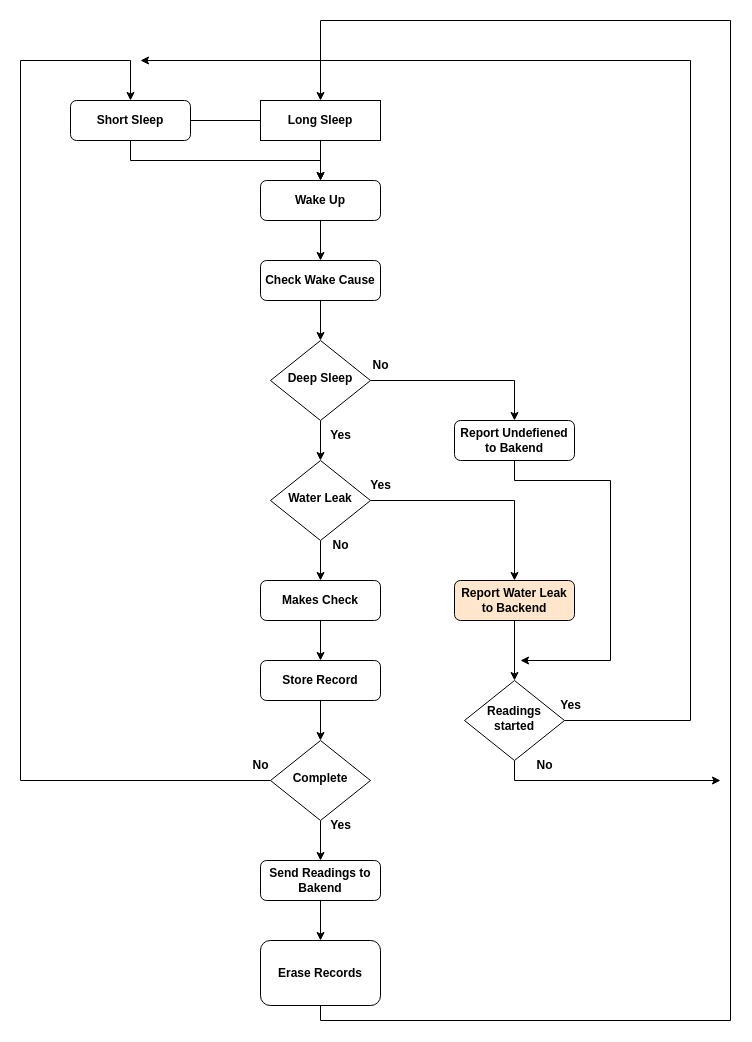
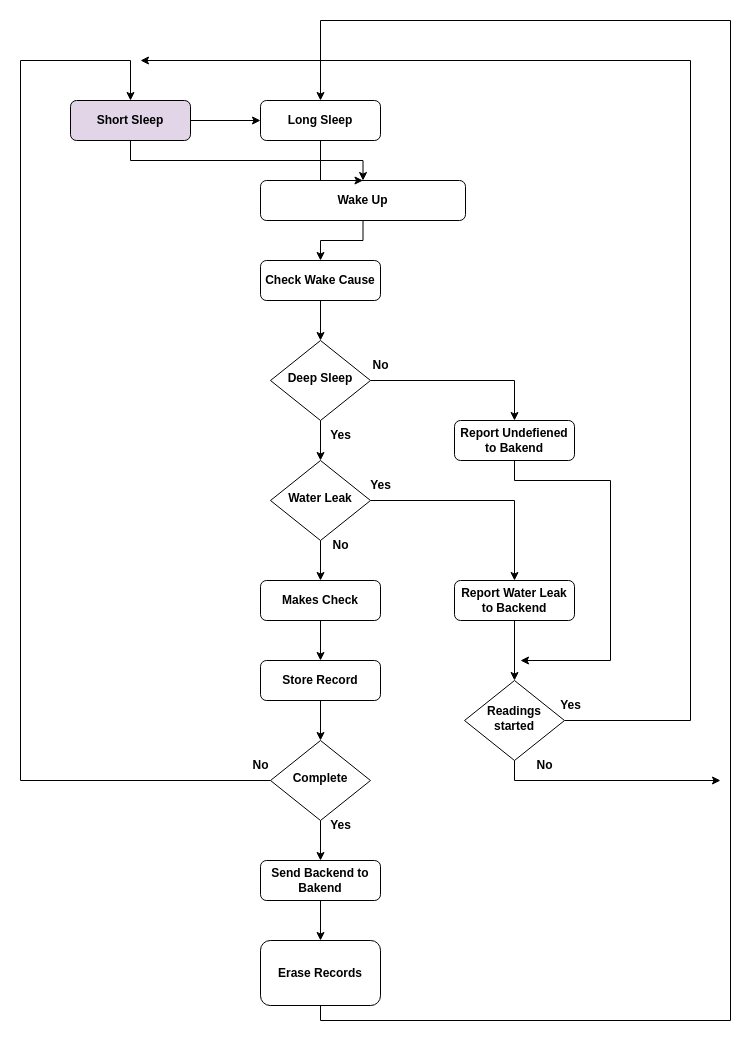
  <mxCell id="0" />
  <mxCell id="1" parent="0" />
  <mxCell id="2" style="edgeStyle=orthogonalEdgeStyle;rounded=0;orthogonalLoop=1;jettySize=auto;html=1;fontStyle=1" parent="1" source="3" target="22" edge="1"><mxGeometry relative="1" as="geometry" /></mxCell>
- <mxCell id="3" value="Wake Up" style="rounded=1;whiteSpace=wrap;html=1;fontSize=12;glass=0;strokeWidth=1;shadow=0;fontStyle=1" parent="1" vertex="1"><mxGeometry x="260" y="180" width="120" height="40" as="geometry" /></mxCell>
+ <mxCell id="3" value="Wake Up" style="rounded=1;whiteSpace=wrap;html=1;fontSize=12;glass=0;strokeWidth=1;shadow=0;fontStyle=1" parent="1" vertex="1"><mxGeometry x="260" y="180" width="205" height="40" as="geometry" /></mxCell>
  <mxCell id="4" style="edgeStyle=orthogonalEdgeStyle;rounded=0;orthogonalLoop=1;jettySize=auto;html=1;fontStyle=1" parent="1" source="5" target="20" edge="1"><mxGeometry relative="1" as="geometry"><mxPoint x="330" y="690" as="targetPoint" /></mxGeometry></mxCell>
  <mxCell id="5" value="Makes Check" style="rounded=1;whiteSpace=wrap;html=1;fontSize=12;glass=0;strokeWidth=1;shadow=0;fontStyle=1" parent="1" vertex="1"><mxGeometry x="260" y="580" width="120" height="40" as="geometry" /></mxCell>
  <mxCell id="6" style="edgeStyle=orthogonalEdgeStyle;rounded=0;orthogonalLoop=1;jettySize=auto;html=1;fontStyle=1" parent="1" source="7" target="3" edge="1"><mxGeometry relative="1" as="geometry" /></mxCell>
- <mxCell id="7" value="Long Sleep" style="whiteSpace=wrap;html=1;fontSize=12;glass=0;strokeWidth=1;shadow=0;fontStyle=1;rounded=0;" parent="1" vertex="1"><mxGeometry x="260" y="100" width="120" height="40" as="geometry" /></mxCell>
+ <mxCell id="7" value="Long Sleep" style="rounded=1;whiteSpace=wrap;html=1;fontSize=12;glass=0;strokeWidth=1;shadow=0;fontStyle=1" parent="1" vertex="1"><mxGeometry x="260" y="100" width="120" height="40" as="geometry" /></mxCell>
  <mxCell id="8" style="edgeStyle=orthogonalEdgeStyle;rounded=0;orthogonalLoop=1;jettySize=auto;html=1;exitX=0.5;exitY=1;exitDx=0;exitDy=0;entryX=0.5;entryY=0;entryDx=0;entryDy=0;fontStyle=1" parent="1" source="42" target="7" edge="1"><mxGeometry relative="1" as="geometry"><Array as="points"><mxPoint x="320" y="1020" /><mxPoint x="730" y="1020" /><mxPoint x="730" y="20" /><mxPoint x="320" y="20" /></Array></mxGeometry></mxCell>
  <mxCell id="9" style="edgeStyle=orthogonalEdgeStyle;rounded=0;orthogonalLoop=1;jettySize=auto;html=1;entryX=0.5;entryY=0;entryDx=0;entryDy=0;fontStyle=1" parent="1" source="11" target="14" edge="1"><mxGeometry relative="1" as="geometry" /></mxCell>
  <mxCell id="10" style="edgeStyle=orthogonalEdgeStyle;rounded=0;orthogonalLoop=1;jettySize=auto;html=1;entryX=0.5;entryY=0;entryDx=0;entryDy=0;exitX=0;exitY=0.5;exitDx=0;exitDy=0;fontStyle=1" parent="1" source="11" target="17" edge="1"><mxGeometry relative="1" as="geometry"><Array as="points"><mxPoint x="20" y="780" /><mxPoint x="20" y="60" /><mxPoint x="130" y="60" /></Array></mxGeometry></mxCell>
  <mxCell id="11" value="Complete" style="rhombus;whiteSpace=wrap;html=1;shadow=0;fontFamily=Helvetica;fontSize=12;align=center;strokeWidth=1;spacing=6;spacingTop=-4;fontStyle=1" parent="1" vertex="1"><mxGeometry x="270" y="740" width="100" height="80" as="geometry" /></mxCell>
  <mxCell id="12" value="Yes" style="text;html=1;align=center;verticalAlign=middle;resizable=0;points=[];autosize=1;strokeColor=none;fillColor=none;fontStyle=1" parent="1" vertex="1"><mxGeometry x="320" y="810" width="40" height="30" as="geometry" /></mxCell>
  <mxCell id="13" style="edgeStyle=orthogonalEdgeStyle;rounded=0;orthogonalLoop=1;jettySize=auto;html=1;fontStyle=1" parent="1" source="14" target="42" edge="1"><mxGeometry relative="1" as="geometry" /></mxCell>
- <mxCell id="14" value="Send Readings to Bakend" style="rounded=1;whiteSpace=wrap;html=1;fontSize=12;glass=0;strokeWidth=1;shadow=0;fontStyle=1" parent="1" vertex="1"><mxGeometry x="260" y="860" width="120" height="40" as="geometry" /></mxCell>
+ <mxCell id="14" value="Send Backend to Bakend" style="rounded=1;whiteSpace=wrap;html=1;fontSize=12;glass=0;strokeWidth=1;shadow=0;fontStyle=1" parent="1" vertex="1"><mxGeometry x="260" y="860" width="120" height="40" as="geometry" /></mxCell>
  <mxCell id="15" style="edgeStyle=orthogonalEdgeStyle;rounded=0;orthogonalLoop=1;jettySize=auto;html=1;entryX=0.5;entryY=0;entryDx=0;entryDy=0;fontStyle=1" parent="1" source="17" target="3" edge="1"><mxGeometry relative="1" as="geometry"><Array as="points"><mxPoint x="130" y="160" /><mxPoint x="320" y="160" /></Array></mxGeometry></mxCell>
- <mxCell id="16" value="" style="edgeStyle=orthogonalEdgeStyle;rounded=0;orthogonalLoop=1;jettySize=auto;html=1;fontStyle=1;endArrow=none;" parent="1" source="17" target="7" edge="1"><mxGeometry relative="1" as="geometry" /></mxCell>
- <mxCell id="17" value="Short Sleep" style="rounded=1;whiteSpace=wrap;html=1;fontSize=12;glass=0;strokeWidth=1;shadow=0;fontStyle=1" parent="1" vertex="1"><mxGeometry x="70" y="100" width="120" height="40" as="geometry" /></mxCell>
+ <mxCell id="16" value="" style="edgeStyle=orthogonalEdgeStyle;rounded=0;orthogonalLoop=1;jettySize=auto;html=1;fontStyle=1" parent="1" source="17" target="7" edge="1"><mxGeometry relative="1" as="geometry" /></mxCell>
+ <mxCell id="17" value="Short Sleep" style="rounded=1;whiteSpace=wrap;html=1;fontSize=12;glass=0;strokeWidth=1;shadow=0;fontStyle=1;fillColor=#e1d5e7;" parent="1" vertex="1"><mxGeometry x="70" y="100" width="120" height="40" as="geometry" /></mxCell>
  <mxCell id="18" value="No" style="text;html=1;align=center;verticalAlign=middle;resizable=0;points=[];autosize=1;strokeColor=none;fillColor=none;fontStyle=1" parent="1" vertex="1"><mxGeometry x="240" y="750" width="40" height="30" as="geometry" /></mxCell>
  <mxCell id="19" style="edgeStyle=orthogonalEdgeStyle;rounded=0;orthogonalLoop=1;jettySize=auto;html=1;fontStyle=1" parent="1" source="20" target="11" edge="1"><mxGeometry relative="1" as="geometry" /></mxCell>
  <mxCell id="20" value="Store Record" style="rounded=1;whiteSpace=wrap;html=1;fontSize=12;glass=0;strokeWidth=1;shadow=0;fontStyle=1" parent="1" vertex="1"><mxGeometry x="260" y="660" width="120" height="40" as="geometry" /></mxCell>
  <mxCell id="21" style="edgeStyle=orthogonalEdgeStyle;rounded=0;orthogonalLoop=1;jettySize=auto;html=1;fontStyle=1" parent="1" source="22" target="37" edge="1"><mxGeometry relative="1" as="geometry" /></mxCell>
  <mxCell id="22" value="Check Wake Cause" style="rounded=1;whiteSpace=wrap;html=1;fontSize=12;glass=0;strokeWidth=1;shadow=0;fontStyle=1" parent="1" vertex="1"><mxGeometry x="260" y="260" width="120" height="40" as="geometry" /></mxCell>
  <mxCell id="23" style="edgeStyle=orthogonalEdgeStyle;rounded=0;orthogonalLoop=1;jettySize=auto;html=1;entryX=0.5;entryY=0;entryDx=0;entryDy=0;fontStyle=1" parent="1" source="25" target="27" edge="1"><mxGeometry relative="1" as="geometry" /></mxCell>
  <mxCell id="24" style="edgeStyle=orthogonalEdgeStyle;rounded=0;orthogonalLoop=1;jettySize=auto;html=1;fontStyle=1" parent="1" source="25" target="5" edge="1"><mxGeometry relative="1" as="geometry" /></mxCell>
  <mxCell id="25" value="Water Leak" style="rhombus;whiteSpace=wrap;html=1;shadow=0;fontFamily=Helvetica;fontSize=12;align=center;strokeWidth=1;spacing=6;spacingTop=-4;fontStyle=1" parent="1" vertex="1"><mxGeometry x="270" y="460" width="100" height="80" as="geometry" /></mxCell>
  <mxCell id="26" style="edgeStyle=orthogonalEdgeStyle;rounded=0;orthogonalLoop=1;jettySize=auto;html=1;fontStyle=1" parent="1" source="27" target="32" edge="1"><mxGeometry relative="1" as="geometry" /></mxCell>
- <mxCell id="27" value="Report Water Leak to Backend" style="rounded=1;whiteSpace=wrap;html=1;fontSize=12;glass=0;strokeWidth=1;shadow=0;fontStyle=1;fillColor=#ffe6cc;" parent="1" vertex="1"><mxGeometry x="454" y="580" width="120" height="40" as="geometry" /></mxCell>
+ <mxCell id="27" value="Report Water Leak to Backend" style="rounded=1;whiteSpace=wrap;html=1;fontSize=12;glass=0;strokeWidth=1;shadow=0;fontStyle=1" parent="1" vertex="1"><mxGeometry x="454" y="580" width="120" height="40" as="geometry" /></mxCell>
  <mxCell id="28" value="Yes" style="text;html=1;align=center;verticalAlign=middle;resizable=0;points=[];autosize=1;strokeColor=none;fillColor=none;fontStyle=1" parent="1" vertex="1"><mxGeometry x="360" y="470" width="40" height="30" as="geometry" /></mxCell>
  <mxCell id="29" value="No" style="text;html=1;align=center;verticalAlign=middle;resizable=0;points=[];autosize=1;strokeColor=none;fillColor=none;fontStyle=1" parent="1" vertex="1"><mxGeometry x="320" y="530" width="40" height="30" as="geometry" /></mxCell>
  <mxCell id="30" style="edgeStyle=orthogonalEdgeStyle;rounded=0;orthogonalLoop=1;jettySize=auto;html=1;fontStyle=1" parent="1" source="32" edge="1"><mxGeometry relative="1" as="geometry"><mxPoint x="140" y="60" as="targetPoint" /><Array as="points"><mxPoint x="690" y="720" /><mxPoint x="690" y="60" /><mxPoint x="140" y="60" /></Array></mxGeometry></mxCell>
  <mxCell id="31" style="edgeStyle=orthogonalEdgeStyle;rounded=0;orthogonalLoop=1;jettySize=auto;html=1;fontStyle=1;exitX=0.5;exitY=1;exitDx=0;exitDy=0;" parent="1" source="32" edge="1"><mxGeometry relative="1" as="geometry"><mxPoint x="720" y="780" as="targetPoint" /><Array as="points"><mxPoint x="514" y="780" /></Array></mxGeometry></mxCell>
  <mxCell id="32" value="Readings started" style="rhombus;whiteSpace=wrap;html=1;shadow=0;fontFamily=Helvetica;fontSize=12;align=center;strokeWidth=1;spacing=6;spacingTop=-4;fontStyle=1" parent="1" vertex="1"><mxGeometry x="464" y="680" width="100" height="80" as="geometry" /></mxCell>
  <mxCell id="33" value="Yes" style="text;html=1;align=center;verticalAlign=middle;resizable=0;points=[];autosize=1;strokeColor=none;fillColor=none;fontStyle=1" parent="1" vertex="1"><mxGeometry x="550" y="690" width="40" height="30" as="geometry" /></mxCell>
  <mxCell id="34" value="No" style="text;html=1;align=center;verticalAlign=middle;resizable=0;points=[];autosize=1;strokeColor=none;fillColor=none;fontStyle=1" parent="1" vertex="1"><mxGeometry x="524" y="750" width="40" height="30" as="geometry" /></mxCell>
  <mxCell id="35" style="edgeStyle=orthogonalEdgeStyle;rounded=0;orthogonalLoop=1;jettySize=auto;html=1;entryX=0.5;entryY=0;entryDx=0;entryDy=0;fontStyle=1" parent="1" source="37" target="39" edge="1"><mxGeometry relative="1" as="geometry" /></mxCell>
  <mxCell id="36" style="edgeStyle=orthogonalEdgeStyle;rounded=0;orthogonalLoop=1;jettySize=auto;html=1;entryX=0.5;entryY=0;entryDx=0;entryDy=0;fontStyle=1" parent="1" source="37" target="25" edge="1"><mxGeometry relative="1" as="geometry" /></mxCell>
  <mxCell id="37" value="Deep Sleep" style="rhombus;whiteSpace=wrap;html=1;shadow=0;fontFamily=Helvetica;fontSize=12;align=center;strokeWidth=1;spacing=6;spacingTop=-4;fontStyle=1" parent="1" vertex="1"><mxGeometry x="270" y="340" width="100" height="80" as="geometry" /></mxCell>
  <mxCell id="38" style="edgeStyle=orthogonalEdgeStyle;rounded=0;orthogonalLoop=1;jettySize=auto;html=1;exitX=0.5;exitY=1;exitDx=0;exitDy=0;" parent="1" source="39" edge="1"><mxGeometry relative="1" as="geometry"><mxPoint x="520" y="660" as="targetPoint" /><Array as="points"><mxPoint x="514" y="480" /><mxPoint x="610" y="480" /><mxPoint x="610" y="660" /></Array></mxGeometry></mxCell>
  <mxCell id="39" value="Report Undefiened to Bakend" style="rounded=1;whiteSpace=wrap;html=1;fontSize=12;glass=0;strokeWidth=1;shadow=0;fontStyle=1" parent="1" vertex="1"><mxGeometry x="454" y="420" width="120" height="40" as="geometry" /></mxCell>
  <mxCell id="40" value="No" style="text;html=1;align=center;verticalAlign=middle;resizable=0;points=[];autosize=1;strokeColor=none;fillColor=none;fontStyle=1" parent="1" vertex="1"><mxGeometry x="360" y="350" width="40" height="30" as="geometry" /></mxCell>
  <mxCell id="41" value="Yes" style="text;html=1;align=center;verticalAlign=middle;resizable=0;points=[];autosize=1;strokeColor=none;fillColor=none;fontStyle=1" parent="1" vertex="1"><mxGeometry x="320" y="420" width="40" height="30" as="geometry" /></mxCell>
  <mxCell id="42" value="Erase Records" style="rounded=1;whiteSpace=wrap;html=1;fontSize=12;glass=0;strokeWidth=1;shadow=0;fontStyle=1" parent="1" vertex="1"><mxGeometry x="260" y="940" width="120" height="65" as="geometry" /></mxCell>
